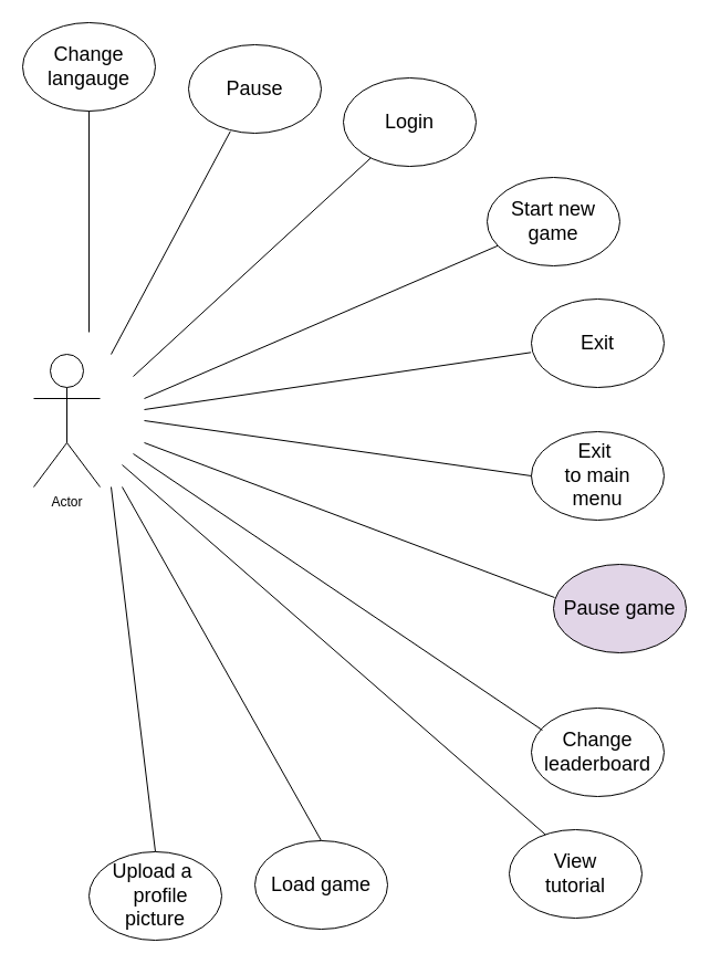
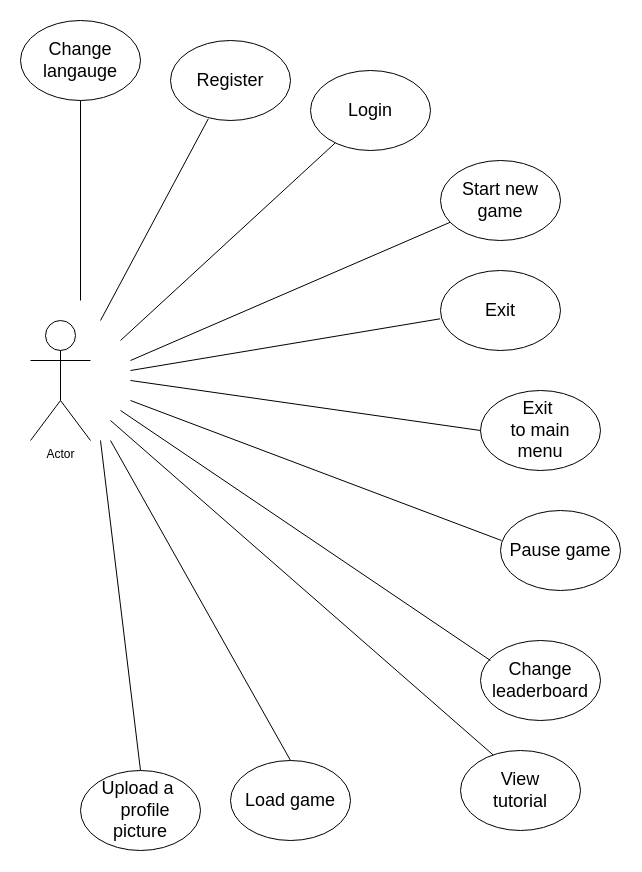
  <mxCell id="0" />
  <mxCell id="1" parent="0" />
  <mxCell id="2" value="Actor" style="shape=umlActor;verticalLabelPosition=bottom;labelBackgroundColor=#ffffff;verticalAlign=top;html=1;outlineConnect=0;" parent="1" vertex="1"><mxGeometry x="30" y="320" width="60" height="120" as="geometry" /></mxCell>
  <mxCell id="3" value="" style="endArrow=none;html=1;entryX=0.315;entryY=0.979;entryDx=0;entryDy=0;entryPerimeter=0;" parent="1" target="4" edge="1"><mxGeometry width="50" height="50" relative="1" as="geometry"><mxPoint x="100" y="320" as="sourcePoint" /><mxPoint x="190" y="210" as="targetPoint" /></mxGeometry></mxCell>
- <mxCell id="4" value="&lt;font style=&quot;font-size: 18px&quot;&gt;Pause&lt;/font&gt;" style="ellipse;whiteSpace=wrap;html=1;" parent="1" vertex="1"><mxGeometry x="170" y="40" width="120" height="80" as="geometry" /></mxCell>
+ <mxCell id="4" value="&lt;font style=&quot;font-size: 18px&quot;&gt;Register&lt;/font&gt;" style="ellipse;whiteSpace=wrap;html=1;" parent="1" vertex="1"><mxGeometry x="170" y="40" width="120" height="80" as="geometry" /></mxCell>
  <mxCell id="5" value="" style="endArrow=none;html=1;" parent="1" target="6" edge="1"><mxGeometry width="50" height="50" relative="1" as="geometry"><mxPoint x="120" y="340" as="sourcePoint" /><mxPoint x="310" y="250" as="targetPoint" /></mxGeometry></mxCell>
  <mxCell id="6" value="&lt;font style=&quot;font-size: 18px&quot;&gt;Login&lt;/font&gt;" style="ellipse;whiteSpace=wrap;html=1;" parent="1" vertex="1"><mxGeometry x="310" y="70" width="120" height="80" as="geometry" /></mxCell>
  <mxCell id="7" value="" style="endArrow=none;html=1;" parent="1" target="8" edge="1"><mxGeometry width="50" height="50" relative="1" as="geometry"><mxPoint x="130" y="360" as="sourcePoint" /><mxPoint x="400" y="330" as="targetPoint" /></mxGeometry></mxCell>
  <mxCell id="8" value="&lt;font style=&quot;font-size: 18px&quot;&gt;Start new game&lt;br&gt;&lt;/font&gt;" style="ellipse;whiteSpace=wrap;html=1;" parent="1" vertex="1"><mxGeometry x="440" y="160" width="120" height="80" as="geometry" /></mxCell>
  <mxCell id="9" value="&lt;font style=&quot;font-size: 18px&quot;&gt;Exit&amp;nbsp;&lt;br&gt;to main&lt;br&gt;menu&lt;span style=&quot;font-family: monospace ; font-size: 0px&quot;&gt;%3CmxGraphModel%3E%3Croot%3E%3CmxCell%20id%3D%220%22%2F%3E%3CmxCell%20id%3D%221%22%20parent%3D%220%22%2F%3E%3CmxCell%20id%3D%222%22%20value%3D%22%26lt%3Bfont%20style%3D%26quot%3Bfont-size%3A%2018px%26quot%3B%26gt%3BView%20leaderboard%26lt%3Bbr%26gt%3B%26lt%3B%2Ffont%26gt%3B%22%20style%3D%22ellipse%3BwhiteSpace%3Dwrap%3Bhtml%3D1%3B%22%20vertex%3D%221%22%20parent%3D%221%22%3E%3CmxGeometry%20x%3D%22440%22%20y%3D%22600%22%20width%3D%22120%22%20height%3D%2280%22%20as%3D%22geometry%22%2F%3E%3C%2FmxCell%3E%3C%2Froot%3E%3C%2FmxGraphModel%3E&lt;/span&gt;&lt;br&gt;&lt;/font&gt;" style="ellipse;whiteSpace=wrap;html=1;" parent="1" vertex="1"><mxGeometry x="480" y="390" width="120" height="80" as="geometry" /></mxCell>
  <mxCell id="10" value="" style="endArrow=none;html=1;entryX=0;entryY=0.5;entryDx=0;entryDy=0;" parent="1" target="9" edge="1"><mxGeometry width="50" height="50" relative="1" as="geometry"><mxPoint x="130" y="380" as="sourcePoint" /><mxPoint x="290" y="380" as="targetPoint" /></mxGeometry></mxCell>
- <mxCell id="11" value="&lt;font style=&quot;font-size: 18px&quot;&gt;Pause game&lt;br&gt;&lt;/font&gt;" style="ellipse;whiteSpace=wrap;html=1;fillColor=#e1d5e7;" parent="1" vertex="1"><mxGeometry x="500" y="510" width="120" height="80" as="geometry" /></mxCell>
+ <mxCell id="11" value="&lt;font style=&quot;font-size: 18px&quot;&gt;Pause game&lt;br&gt;&lt;/font&gt;" style="ellipse;whiteSpace=wrap;html=1;" parent="1" vertex="1"><mxGeometry x="500" y="510" width="120" height="80" as="geometry" /></mxCell>
  <mxCell id="12" value="" style="endArrow=none;html=1;entryX=0.008;entryY=0.375;entryDx=0;entryDy=0;entryPerimeter=0;" parent="1" target="11" edge="1"><mxGeometry width="50" height="50" relative="1" as="geometry"><mxPoint x="130" y="400" as="sourcePoint" /><mxPoint x="290" y="380" as="targetPoint" /></mxGeometry></mxCell>
  <mxCell id="13" value="&lt;font style=&quot;font-size: 18px&quot;&gt;Change leaderboard&lt;br&gt;&lt;/font&gt;" style="ellipse;whiteSpace=wrap;html=1;" parent="1" vertex="1"><mxGeometry x="480" y="640" width="120" height="80" as="geometry" /></mxCell>
  <mxCell id="14" value="" style="endArrow=none;html=1;exitX=0.083;exitY=0.25;exitDx=0;exitDy=0;exitPerimeter=0;" parent="1" source="13" edge="1"><mxGeometry width="50" height="50" relative="1" as="geometry"><mxPoint x="240" y="430" as="sourcePoint" /><mxPoint x="120" y="410" as="targetPoint" /></mxGeometry></mxCell>
  <mxCell id="15" value="" style="endArrow=none;html=1;exitX=0.5;exitY=0;exitDx=0;exitDy=0;" parent="1" source="16" edge="1"><mxGeometry width="50" height="50" relative="1" as="geometry"><mxPoint x="235" y="600" as="sourcePoint" /><mxPoint x="110" y="440" as="targetPoint" /></mxGeometry></mxCell>
  <mxCell id="16" value="&lt;font style=&quot;font-size: 18px&quot;&gt;Load game&lt;br&gt;&lt;/font&gt;" style="ellipse;whiteSpace=wrap;html=1;" parent="1" vertex="1"><mxGeometry x="230" y="760" width="120" height="80" as="geometry" /></mxCell>
  <mxCell id="17" value="" style="endArrow=none;html=1;exitX=0.5;exitY=0;exitDx=0;exitDy=0;" parent="1" source="18" edge="1"><mxGeometry width="50" height="50" relative="1" as="geometry"><mxPoint x="190" y="640" as="sourcePoint" /><mxPoint x="100" y="440" as="targetPoint" /></mxGeometry></mxCell>
  <mxCell id="18" value="&lt;font style=&quot;font-size: 18px&quot;&gt;Upload a&amp;nbsp;&lt;br&gt;&amp;nbsp; profile picture&lt;br&gt;&lt;/font&gt;" style="ellipse;whiteSpace=wrap;html=1;" parent="1" vertex="1"><mxGeometry x="80" y="770" width="120" height="80" as="geometry" /></mxCell>
  <mxCell id="19" value="&lt;font style=&quot;font-size: 18px&quot;&gt;Change&lt;br&gt;langauge&lt;br&gt;&lt;/font&gt;" style="ellipse;whiteSpace=wrap;html=1;" parent="1" vertex="1"><mxGeometry x="20" y="20" width="120" height="80" as="geometry" /></mxCell>
  <mxCell id="20" value="" style="endArrow=none;html=1;entryX=0.5;entryY=1;entryDx=0;entryDy=0;" parent="1" target="19" edge="1"><mxGeometry width="50" height="50" relative="1" as="geometry"><mxPoint x="80" y="300" as="sourcePoint" /><mxPoint x="160" y="200" as="targetPoint" /></mxGeometry></mxCell>
  <mxCell id="21" value="" style="endArrow=none;html=1;exitX=0.286;exitY=0.074;exitDx=0;exitDy=0;exitPerimeter=0;" parent="1" source="22" edge="1"><mxGeometry width="50" height="50" relative="1" as="geometry"><mxPoint x="390" y="680" as="sourcePoint" /><mxPoint x="110" y="420" as="targetPoint" /></mxGeometry></mxCell>
  <mxCell id="22" value="&lt;font style=&quot;font-size: 18px&quot;&gt;View&lt;br&gt;tutorial&lt;br&gt;&lt;/font&gt;" style="ellipse;whiteSpace=wrap;html=1;" parent="1" vertex="1"><mxGeometry x="460" y="750" width="120" height="80" as="geometry" /></mxCell>
- <mxCell id="23" value="&lt;font style=&quot;font-size: 18px&quot;&gt;Exit&lt;br&gt;&lt;/font&gt;" style="ellipse;whiteSpace=wrap;html=1;" parent="1" vertex="1"><mxGeometry x="480" y="270" width="120" height="80" as="geometry" /></mxCell>
+ <mxCell id="23" value="&lt;font style=&quot;font-size: 18px&quot;&gt;Exit&lt;br&gt;&lt;/font&gt;" style="ellipse;whiteSpace=wrap;html=1;" parent="1" vertex="1"><mxGeometry x="440" y="270" width="120" height="80" as="geometry" /></mxCell>
  <mxCell id="24" value="" style="endArrow=none;html=1;entryX=-0.003;entryY=0.604;entryDx=0;entryDy=0;entryPerimeter=0;" parent="1" target="23" edge="1"><mxGeometry width="50" height="50" relative="1" as="geometry"><mxPoint x="130" y="370" as="sourcePoint" /><mxPoint x="485" y="355" as="targetPoint" /></mxGeometry></mxCell>
